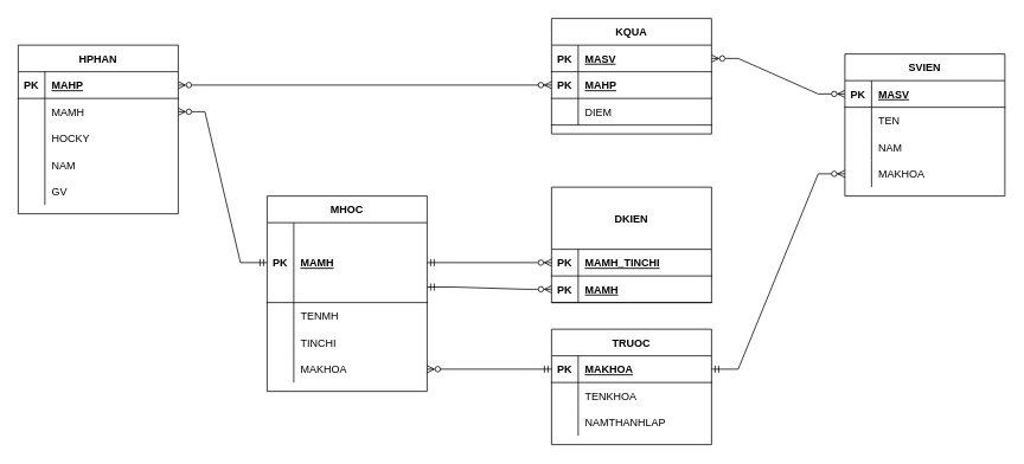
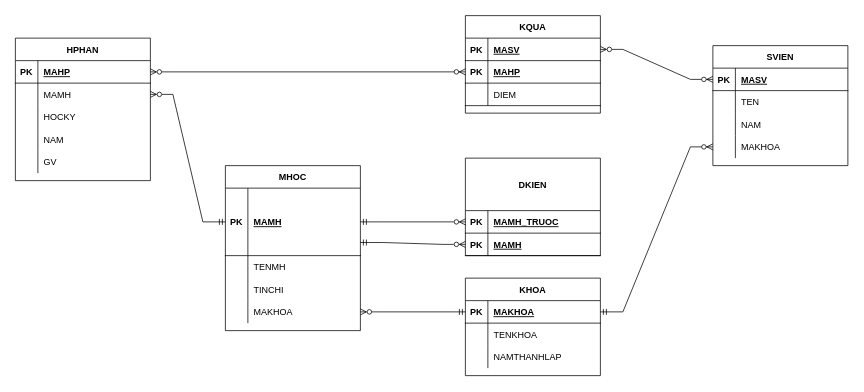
  <mxCell id="0" />
  <mxCell id="1" parent="0" />
- <mxCell id="2" value="TRUOC" style="shape=table;startSize=30;container=1;collapsible=1;childLayout=tableLayout;fixedRows=1;rowLines=0;fontStyle=1;align=center;resizeLast=1;" vertex="1" parent="1"><mxGeometry x="620" y="370" width="180" height="130" as="geometry" /></mxCell>
+ <mxCell id="2" value="KHOA" style="shape=table;startSize=30;container=1;collapsible=1;childLayout=tableLayout;fixedRows=1;rowLines=0;fontStyle=1;align=center;resizeLast=1;" vertex="1" parent="1"><mxGeometry x="620" y="370" width="180" height="130" as="geometry" /></mxCell>
  <mxCell id="3" value="" style="shape=tableRow;horizontal=0;startSize=0;swimlaneHead=0;swimlaneBody=0;fillColor=none;collapsible=0;dropTarget=0;points=[[0,0.5],[1,0.5]];portConstraint=eastwest;top=0;left=0;right=0;bottom=1;" vertex="1" parent="2"><mxGeometry y="30" width="180" height="30" as="geometry" /></mxCell>
  <mxCell id="4" value="PK" style="shape=partialRectangle;connectable=0;fillColor=none;top=0;left=0;bottom=0;right=0;fontStyle=1;overflow=hidden;" vertex="1" parent="3"><mxGeometry width="30" height="30" as="geometry"><mxRectangle width="30" height="30" as="alternateBounds" /></mxGeometry></mxCell>
  <mxCell id="5" value="MAKHOA" style="shape=partialRectangle;connectable=0;fillColor=none;top=0;left=0;bottom=0;right=0;align=left;spacingLeft=6;fontStyle=5;overflow=hidden;" vertex="1" parent="3"><mxGeometry x="30" width="150" height="30" as="geometry"><mxRectangle width="150" height="30" as="alternateBounds" /></mxGeometry></mxCell>
  <mxCell id="6" value="" style="shape=tableRow;horizontal=0;startSize=0;swimlaneHead=0;swimlaneBody=0;fillColor=none;collapsible=0;dropTarget=0;points=[[0,0.5],[1,0.5]];portConstraint=eastwest;top=0;left=0;right=0;bottom=0;" vertex="1" parent="2"><mxGeometry y="60" width="180" height="30" as="geometry" /></mxCell>
  <mxCell id="7" value="" style="shape=partialRectangle;connectable=0;fillColor=none;top=0;left=0;bottom=0;right=0;editable=1;overflow=hidden;" vertex="1" parent="6"><mxGeometry width="30" height="30" as="geometry"><mxRectangle width="30" height="30" as="alternateBounds" /></mxGeometry></mxCell>
  <mxCell id="8" value="TENKHOA" style="shape=partialRectangle;connectable=0;fillColor=none;top=0;left=0;bottom=0;right=0;align=left;spacingLeft=6;overflow=hidden;" vertex="1" parent="6"><mxGeometry x="30" width="150" height="30" as="geometry"><mxRectangle width="150" height="30" as="alternateBounds" /></mxGeometry></mxCell>
  <mxCell id="9" value="" style="shape=tableRow;horizontal=0;startSize=0;swimlaneHead=0;swimlaneBody=0;fillColor=none;collapsible=0;dropTarget=0;points=[[0,0.5],[1,0.5]];portConstraint=eastwest;top=0;left=0;right=0;bottom=0;" vertex="1" parent="2"><mxGeometry y="90" width="180" height="30" as="geometry" /></mxCell>
  <mxCell id="10" value="" style="shape=partialRectangle;connectable=0;fillColor=none;top=0;left=0;bottom=0;right=0;editable=1;overflow=hidden;" vertex="1" parent="9"><mxGeometry width="30" height="30" as="geometry"><mxRectangle width="30" height="30" as="alternateBounds" /></mxGeometry></mxCell>
  <mxCell id="11" value="NAMTHANHLAP" style="shape=partialRectangle;connectable=0;fillColor=none;top=0;left=0;bottom=0;right=0;align=left;spacingLeft=6;overflow=hidden;" vertex="1" parent="9"><mxGeometry x="30" width="150" height="30" as="geometry"><mxRectangle width="150" height="30" as="alternateBounds" /></mxGeometry></mxCell>
  <mxCell id="12" value="SVIEN" style="shape=table;startSize=30;container=1;collapsible=1;childLayout=tableLayout;fixedRows=1;rowLines=0;fontStyle=1;align=center;resizeLast=1;" vertex="1" parent="1"><mxGeometry x="950" y="60" width="180" height="160" as="geometry" /></mxCell>
  <mxCell id="13" value="" style="shape=tableRow;horizontal=0;startSize=0;swimlaneHead=0;swimlaneBody=0;fillColor=none;collapsible=0;dropTarget=0;points=[[0,0.5],[1,0.5]];portConstraint=eastwest;top=0;left=0;right=0;bottom=1;" vertex="1" parent="12"><mxGeometry y="30" width="180" height="30" as="geometry" /></mxCell>
  <mxCell id="14" value="PK" style="shape=partialRectangle;connectable=0;fillColor=none;top=0;left=0;bottom=0;right=0;fontStyle=1;overflow=hidden;" vertex="1" parent="13"><mxGeometry width="30" height="30" as="geometry"><mxRectangle width="30" height="30" as="alternateBounds" /></mxGeometry></mxCell>
  <mxCell id="15" value="MASV" style="shape=partialRectangle;connectable=0;fillColor=none;top=0;left=0;bottom=0;right=0;align=left;spacingLeft=6;fontStyle=5;overflow=hidden;" vertex="1" parent="13"><mxGeometry x="30" width="150" height="30" as="geometry"><mxRectangle width="150" height="30" as="alternateBounds" /></mxGeometry></mxCell>
  <mxCell id="16" value="" style="shape=tableRow;horizontal=0;startSize=0;swimlaneHead=0;swimlaneBody=0;fillColor=none;collapsible=0;dropTarget=0;points=[[0,0.5],[1,0.5]];portConstraint=eastwest;top=0;left=0;right=0;bottom=0;" vertex="1" parent="12"><mxGeometry y="60" width="180" height="30" as="geometry" /></mxCell>
  <mxCell id="17" value="" style="shape=partialRectangle;connectable=0;fillColor=none;top=0;left=0;bottom=0;right=0;editable=1;overflow=hidden;" vertex="1" parent="16"><mxGeometry width="30" height="30" as="geometry"><mxRectangle width="30" height="30" as="alternateBounds" /></mxGeometry></mxCell>
  <mxCell id="18" value="TEN" style="shape=partialRectangle;connectable=0;fillColor=none;top=0;left=0;bottom=0;right=0;align=left;spacingLeft=6;overflow=hidden;" vertex="1" parent="16"><mxGeometry x="30" width="150" height="30" as="geometry"><mxRectangle width="150" height="30" as="alternateBounds" /></mxGeometry></mxCell>
  <mxCell id="19" value="" style="shape=tableRow;horizontal=0;startSize=0;swimlaneHead=0;swimlaneBody=0;fillColor=none;collapsible=0;dropTarget=0;points=[[0,0.5],[1,0.5]];portConstraint=eastwest;top=0;left=0;right=0;bottom=0;" vertex="1" parent="12"><mxGeometry y="90" width="180" height="30" as="geometry" /></mxCell>
  <mxCell id="20" value="" style="shape=partialRectangle;connectable=0;fillColor=none;top=0;left=0;bottom=0;right=0;editable=1;overflow=hidden;" vertex="1" parent="19"><mxGeometry width="30" height="30" as="geometry"><mxRectangle width="30" height="30" as="alternateBounds" /></mxGeometry></mxCell>
  <mxCell id="21" value="NAM" style="shape=partialRectangle;connectable=0;fillColor=none;top=0;left=0;bottom=0;right=0;align=left;spacingLeft=6;overflow=hidden;" vertex="1" parent="19"><mxGeometry x="30" width="150" height="30" as="geometry"><mxRectangle width="150" height="30" as="alternateBounds" /></mxGeometry></mxCell>
  <mxCell id="22" value="" style="shape=tableRow;horizontal=0;startSize=0;swimlaneHead=0;swimlaneBody=0;fillColor=none;collapsible=0;dropTarget=0;points=[[0,0.5],[1,0.5]];portConstraint=eastwest;top=0;left=0;right=0;bottom=0;" vertex="1" parent="12"><mxGeometry y="120" width="180" height="30" as="geometry" /></mxCell>
  <mxCell id="23" value="" style="shape=partialRectangle;connectable=0;fillColor=none;top=0;left=0;bottom=0;right=0;editable=1;overflow=hidden;" vertex="1" parent="22"><mxGeometry width="30" height="30" as="geometry"><mxRectangle width="30" height="30" as="alternateBounds" /></mxGeometry></mxCell>
  <mxCell id="24" value="MAKHOA" style="shape=partialRectangle;connectable=0;fillColor=none;top=0;left=0;bottom=0;right=0;align=left;spacingLeft=6;overflow=hidden;" vertex="1" parent="22"><mxGeometry x="30" width="150" height="30" as="geometry"><mxRectangle width="150" height="30" as="alternateBounds" /></mxGeometry></mxCell>
  <mxCell id="25" value="" style="edgeStyle=entityRelationEdgeStyle;fontSize=12;html=1;endArrow=ERzeroToMany;endFill=1;rounded=0;startArrow=ERmandOne;startFill=0;" edge="1" parent="1" source="3" target="22"><mxGeometry width="100" height="100" relative="1" as="geometry"><mxPoint x="610" y="240" as="sourcePoint" /><mxPoint x="710" y="140" as="targetPoint" /></mxGeometry></mxCell>
  <mxCell id="26" value="MHOC" style="shape=table;startSize=30;container=1;collapsible=1;childLayout=tableLayout;fixedRows=1;rowLines=0;fontStyle=1;align=center;resizeLast=1;" vertex="1" parent="1"><mxGeometry x="300" y="220" width="180" height="220" as="geometry" /></mxCell>
  <mxCell id="27" value="" style="shape=tableRow;horizontal=0;startSize=0;swimlaneHead=0;swimlaneBody=0;fillColor=none;collapsible=0;dropTarget=0;points=[[0,0.5],[1,0.5]];portConstraint=eastwest;top=0;left=0;right=0;bottom=1;" vertex="1" parent="26"><mxGeometry y="30" width="180" height="90" as="geometry" /></mxCell>
  <mxCell id="28" value="PK" style="shape=partialRectangle;connectable=0;fillColor=none;top=0;left=0;bottom=0;right=0;fontStyle=1;overflow=hidden;" vertex="1" parent="27"><mxGeometry width="30" height="90" as="geometry"><mxRectangle width="30" height="90" as="alternateBounds" /></mxGeometry></mxCell>
  <mxCell id="29" value="MAMH" style="shape=partialRectangle;connectable=0;fillColor=none;top=0;left=0;bottom=0;right=0;align=left;spacingLeft=6;fontStyle=5;overflow=hidden;" vertex="1" parent="27"><mxGeometry x="30" width="150" height="90" as="geometry"><mxRectangle width="150" height="90" as="alternateBounds" /></mxGeometry></mxCell>
  <mxCell id="30" value="" style="shape=tableRow;horizontal=0;startSize=0;swimlaneHead=0;swimlaneBody=0;fillColor=none;collapsible=0;dropTarget=0;points=[[0,0.5],[1,0.5]];portConstraint=eastwest;top=0;left=0;right=0;bottom=0;" vertex="1" parent="26"><mxGeometry y="120" width="180" height="30" as="geometry" /></mxCell>
  <mxCell id="31" value="" style="shape=partialRectangle;connectable=0;fillColor=none;top=0;left=0;bottom=0;right=0;editable=1;overflow=hidden;" vertex="1" parent="30"><mxGeometry width="30" height="30" as="geometry"><mxRectangle width="30" height="30" as="alternateBounds" /></mxGeometry></mxCell>
  <mxCell id="32" value="TENMH" style="shape=partialRectangle;connectable=0;fillColor=none;top=0;left=0;bottom=0;right=0;align=left;spacingLeft=6;overflow=hidden;" vertex="1" parent="30"><mxGeometry x="30" width="150" height="30" as="geometry"><mxRectangle width="150" height="30" as="alternateBounds" /></mxGeometry></mxCell>
  <mxCell id="33" value="" style="shape=tableRow;horizontal=0;startSize=0;swimlaneHead=0;swimlaneBody=0;fillColor=none;collapsible=0;dropTarget=0;points=[[0,0.5],[1,0.5]];portConstraint=eastwest;top=0;left=0;right=0;bottom=0;" vertex="1" parent="26"><mxGeometry y="150" width="180" height="30" as="geometry" /></mxCell>
  <mxCell id="34" value="" style="shape=partialRectangle;connectable=0;fillColor=none;top=0;left=0;bottom=0;right=0;editable=1;overflow=hidden;" vertex="1" parent="33"><mxGeometry width="30" height="30" as="geometry"><mxRectangle width="30" height="30" as="alternateBounds" /></mxGeometry></mxCell>
  <mxCell id="35" value="TINCHI" style="shape=partialRectangle;connectable=0;fillColor=none;top=0;left=0;bottom=0;right=0;align=left;spacingLeft=6;overflow=hidden;" vertex="1" parent="33"><mxGeometry x="30" width="150" height="30" as="geometry"><mxRectangle width="150" height="30" as="alternateBounds" /></mxGeometry></mxCell>
  <mxCell id="36" value="" style="shape=tableRow;horizontal=0;startSize=0;swimlaneHead=0;swimlaneBody=0;fillColor=none;collapsible=0;dropTarget=0;points=[[0,0.5],[1,0.5]];portConstraint=eastwest;top=0;left=0;right=0;bottom=0;" vertex="1" parent="26"><mxGeometry y="180" width="180" height="30" as="geometry" /></mxCell>
  <mxCell id="37" value="" style="shape=partialRectangle;connectable=0;fillColor=none;top=0;left=0;bottom=0;right=0;editable=1;overflow=hidden;" vertex="1" parent="36"><mxGeometry width="30" height="30" as="geometry"><mxRectangle width="30" height="30" as="alternateBounds" /></mxGeometry></mxCell>
  <mxCell id="38" value="MAKHOA" style="shape=partialRectangle;connectable=0;fillColor=none;top=0;left=0;bottom=0;right=0;align=left;spacingLeft=6;overflow=hidden;" vertex="1" parent="36"><mxGeometry x="30" width="150" height="30" as="geometry"><mxRectangle width="150" height="30" as="alternateBounds" /></mxGeometry></mxCell>
  <mxCell id="39" value="" style="edgeStyle=entityRelationEdgeStyle;fontSize=12;html=1;endArrow=ERmandOne;endFill=0;rounded=0;startArrow=ERzeroToMany;startFill=0;" edge="1" parent="1" source="36" target="3"><mxGeometry width="100" height="100" relative="1" as="geometry"><mxPoint x="540" y="180" as="sourcePoint" /><mxPoint x="690" y="310" as="targetPoint" /></mxGeometry></mxCell>
  <mxCell id="40" value="DKIEN" style="shape=table;startSize=70;container=1;collapsible=1;childLayout=tableLayout;fixedRows=1;rowLines=0;fontStyle=1;align=center;resizeLast=1;" vertex="1" parent="1"><mxGeometry x="620" y="210" width="180" height="130" as="geometry"><mxRectangle x="220" y="400" width="70" height="30" as="alternateBounds" /></mxGeometry></mxCell>
  <mxCell id="41" value="" style="shape=tableRow;horizontal=0;startSize=0;swimlaneHead=0;swimlaneBody=0;fillColor=none;collapsible=0;dropTarget=0;points=[[0,0.5],[1,0.5]];portConstraint=eastwest;top=0;left=0;right=0;bottom=1;" vertex="1" parent="40"><mxGeometry y="70" width="180" height="30" as="geometry" /></mxCell>
  <mxCell id="42" value="PK" style="shape=partialRectangle;connectable=0;fillColor=none;top=0;left=0;bottom=0;right=0;fontStyle=1;overflow=hidden;" vertex="1" parent="41"><mxGeometry width="30" height="30" as="geometry"><mxRectangle width="30" height="30" as="alternateBounds" /></mxGeometry></mxCell>
- <mxCell id="43" value="MAMH_TINCHI" style="shape=partialRectangle;connectable=0;fillColor=none;top=0;left=0;bottom=0;right=0;align=left;spacingLeft=6;fontStyle=5;overflow=hidden;" vertex="1" parent="41"><mxGeometry x="30" width="150" height="30" as="geometry"><mxRectangle width="150" height="30" as="alternateBounds" /></mxGeometry></mxCell>
+ <mxCell id="43" value="MAMH_TRUOC" style="shape=partialRectangle;connectable=0;fillColor=none;top=0;left=0;bottom=0;right=0;align=left;spacingLeft=6;fontStyle=5;overflow=hidden;" vertex="1" parent="41"><mxGeometry x="30" width="150" height="30" as="geometry"><mxRectangle width="150" height="30" as="alternateBounds" /></mxGeometry></mxCell>
  <mxCell id="44" style="shape=tableRow;horizontal=0;startSize=0;swimlaneHead=0;swimlaneBody=0;fillColor=none;collapsible=0;dropTarget=0;points=[[0,0.5],[1,0.5]];portConstraint=eastwest;top=0;left=0;right=0;bottom=1;" vertex="1" parent="40"><mxGeometry y="100" width="180" height="30" as="geometry" /></mxCell>
  <mxCell id="45" value="PK" style="shape=partialRectangle;connectable=0;fillColor=none;top=0;left=0;bottom=0;right=0;fontStyle=1;overflow=hidden;" vertex="1" parent="44"><mxGeometry width="30" height="30" as="geometry"><mxRectangle width="30" height="30" as="alternateBounds" /></mxGeometry></mxCell>
  <mxCell id="46" value="MAMH" style="shape=partialRectangle;connectable=0;fillColor=none;top=0;left=0;bottom=0;right=0;align=left;spacingLeft=6;fontStyle=5;overflow=hidden;" vertex="1" parent="44"><mxGeometry x="30" width="150" height="30" as="geometry"><mxRectangle width="150" height="30" as="alternateBounds" /></mxGeometry></mxCell>
  <mxCell id="47" value="" style="edgeStyle=entityRelationEdgeStyle;fontSize=12;html=1;endArrow=ERzeroToMany;endFill=0;rounded=0;startArrow=ERmandOne;startFill=0;" edge="1" parent="1" source="27" target="41"><mxGeometry width="100" height="100" relative="1" as="geometry"><mxPoint x="490" y="365" as="sourcePoint" /><mxPoint x="590" y="115" as="targetPoint" /></mxGeometry></mxCell>
  <mxCell id="48" value="" style="edgeStyle=entityRelationEdgeStyle;fontSize=12;html=1;endArrow=ERzeroToMany;endFill=0;rounded=0;startArrow=ERmandOne;startFill=0;exitX=1;exitY=0.806;exitDx=0;exitDy=0;exitPerimeter=0;" edge="1" parent="1" source="27" target="44"><mxGeometry width="100" height="100" relative="1" as="geometry"><mxPoint x="490" y="250" as="sourcePoint" /><mxPoint x="620" y="335" as="targetPoint" /></mxGeometry></mxCell>
  <mxCell id="49" value="HPHAN" style="shape=table;startSize=30;container=1;collapsible=1;childLayout=tableLayout;fixedRows=1;rowLines=0;fontStyle=1;align=center;resizeLast=1;" vertex="1" parent="1"><mxGeometry x="20" y="50" width="180" height="190" as="geometry" /></mxCell>
  <mxCell id="50" value="" style="shape=tableRow;horizontal=0;startSize=0;swimlaneHead=0;swimlaneBody=0;fillColor=none;collapsible=0;dropTarget=0;points=[[0,0.5],[1,0.5]];portConstraint=eastwest;top=0;left=0;right=0;bottom=1;" vertex="1" parent="49"><mxGeometry y="30" width="180" height="30" as="geometry" /></mxCell>
  <mxCell id="51" value="PK" style="shape=partialRectangle;connectable=0;fillColor=none;top=0;left=0;bottom=0;right=0;fontStyle=1;overflow=hidden;" vertex="1" parent="50"><mxGeometry width="30" height="30" as="geometry"><mxRectangle width="30" height="30" as="alternateBounds" /></mxGeometry></mxCell>
  <mxCell id="52" value="MAHP" style="shape=partialRectangle;connectable=0;fillColor=none;top=0;left=0;bottom=0;right=0;align=left;spacingLeft=6;fontStyle=5;overflow=hidden;" vertex="1" parent="50"><mxGeometry x="30" width="150" height="30" as="geometry"><mxRectangle width="150" height="30" as="alternateBounds" /></mxGeometry></mxCell>
  <mxCell id="53" value="" style="shape=tableRow;horizontal=0;startSize=0;swimlaneHead=0;swimlaneBody=0;fillColor=none;collapsible=0;dropTarget=0;points=[[0,0.5],[1,0.5]];portConstraint=eastwest;top=0;left=0;right=0;bottom=0;" vertex="1" parent="49"><mxGeometry y="60" width="180" height="30" as="geometry" /></mxCell>
  <mxCell id="54" value="" style="shape=partialRectangle;connectable=0;fillColor=none;top=0;left=0;bottom=0;right=0;editable=1;overflow=hidden;" vertex="1" parent="53"><mxGeometry width="30" height="30" as="geometry"><mxRectangle width="30" height="30" as="alternateBounds" /></mxGeometry></mxCell>
  <mxCell id="55" value="MAMH" style="shape=partialRectangle;connectable=0;fillColor=none;top=0;left=0;bottom=0;right=0;align=left;spacingLeft=6;overflow=hidden;" vertex="1" parent="53"><mxGeometry x="30" width="150" height="30" as="geometry"><mxRectangle width="150" height="30" as="alternateBounds" /></mxGeometry></mxCell>
  <mxCell id="56" value="" style="shape=tableRow;horizontal=0;startSize=0;swimlaneHead=0;swimlaneBody=0;fillColor=none;collapsible=0;dropTarget=0;points=[[0,0.5],[1,0.5]];portConstraint=eastwest;top=0;left=0;right=0;bottom=0;" vertex="1" parent="49"><mxGeometry y="90" width="180" height="30" as="geometry" /></mxCell>
  <mxCell id="57" value="" style="shape=partialRectangle;connectable=0;fillColor=none;top=0;left=0;bottom=0;right=0;editable=1;overflow=hidden;" vertex="1" parent="56"><mxGeometry width="30" height="30" as="geometry"><mxRectangle width="30" height="30" as="alternateBounds" /></mxGeometry></mxCell>
  <mxCell id="58" value="HOCKY" style="shape=partialRectangle;connectable=0;fillColor=none;top=0;left=0;bottom=0;right=0;align=left;spacingLeft=6;overflow=hidden;" vertex="1" parent="56"><mxGeometry x="30" width="150" height="30" as="geometry"><mxRectangle width="150" height="30" as="alternateBounds" /></mxGeometry></mxCell>
  <mxCell id="59" value="" style="shape=tableRow;horizontal=0;startSize=0;swimlaneHead=0;swimlaneBody=0;fillColor=none;collapsible=0;dropTarget=0;points=[[0,0.5],[1,0.5]];portConstraint=eastwest;top=0;left=0;right=0;bottom=0;" vertex="1" parent="49"><mxGeometry y="120" width="180" height="30" as="geometry" /></mxCell>
  <mxCell id="60" value="" style="shape=partialRectangle;connectable=0;fillColor=none;top=0;left=0;bottom=0;right=0;editable=1;overflow=hidden;" vertex="1" parent="59"><mxGeometry width="30" height="30" as="geometry"><mxRectangle width="30" height="30" as="alternateBounds" /></mxGeometry></mxCell>
  <mxCell id="61" value="NAM" style="shape=partialRectangle;connectable=0;fillColor=none;top=0;left=0;bottom=0;right=0;align=left;spacingLeft=6;overflow=hidden;" vertex="1" parent="59"><mxGeometry x="30" width="150" height="30" as="geometry"><mxRectangle width="150" height="30" as="alternateBounds" /></mxGeometry></mxCell>
  <mxCell id="62" style="shape=tableRow;horizontal=0;startSize=0;swimlaneHead=0;swimlaneBody=0;fillColor=none;collapsible=0;dropTarget=0;points=[[0,0.5],[1,0.5]];portConstraint=eastwest;top=0;left=0;right=0;bottom=0;" vertex="1" parent="49"><mxGeometry y="150" width="180" height="30" as="geometry" /></mxCell>
  <mxCell id="63" style="shape=partialRectangle;connectable=0;fillColor=none;top=0;left=0;bottom=0;right=0;editable=1;overflow=hidden;" vertex="1" parent="62"><mxGeometry width="30" height="30" as="geometry"><mxRectangle width="30" height="30" as="alternateBounds" /></mxGeometry></mxCell>
  <mxCell id="64" value="GV" style="shape=partialRectangle;connectable=0;fillColor=none;top=0;left=0;bottom=0;right=0;align=left;spacingLeft=6;overflow=hidden;" vertex="1" parent="62"><mxGeometry x="30" width="150" height="30" as="geometry"><mxRectangle width="150" height="30" as="alternateBounds" /></mxGeometry></mxCell>
  <mxCell id="65" value="" style="edgeStyle=entityRelationEdgeStyle;fontSize=12;html=1;endArrow=ERmandOne;endFill=0;rounded=0;startArrow=ERzeroToMany;startFill=0;" edge="1" parent="1" source="53" target="27"><mxGeometry width="100" height="100" relative="1" as="geometry"><mxPoint x="200" y="450" as="sourcePoint" /><mxPoint x="300" y="200" as="targetPoint" /></mxGeometry></mxCell>
  <mxCell id="66" value="KQUA" style="shape=table;startSize=30;container=1;collapsible=1;childLayout=tableLayout;fixedRows=1;rowLines=0;fontStyle=1;align=center;resizeLast=1;" vertex="1" parent="1"><mxGeometry x="620" y="20" width="180" height="130" as="geometry"><mxRectangle x="220" y="400" width="70" height="30" as="alternateBounds" /></mxGeometry></mxCell>
  <mxCell id="67" value="" style="shape=tableRow;horizontal=0;startSize=0;swimlaneHead=0;swimlaneBody=0;fillColor=none;collapsible=0;dropTarget=0;points=[[0,0.5],[1,0.5]];portConstraint=eastwest;top=0;left=0;right=0;bottom=1;" vertex="1" parent="66"><mxGeometry y="30" width="180" height="30" as="geometry" /></mxCell>
  <mxCell id="68" value="PK" style="shape=partialRectangle;connectable=0;fillColor=none;top=0;left=0;bottom=0;right=0;fontStyle=1;overflow=hidden;" vertex="1" parent="67"><mxGeometry width="30" height="30" as="geometry"><mxRectangle width="30" height="30" as="alternateBounds" /></mxGeometry></mxCell>
  <mxCell id="69" value="MASV" style="shape=partialRectangle;connectable=0;fillColor=none;top=0;left=0;bottom=0;right=0;align=left;spacingLeft=6;fontStyle=5;overflow=hidden;" vertex="1" parent="67"><mxGeometry x="30" width="150" height="30" as="geometry"><mxRectangle width="150" height="30" as="alternateBounds" /></mxGeometry></mxCell>
  <mxCell id="70" style="shape=tableRow;horizontal=0;startSize=0;swimlaneHead=0;swimlaneBody=0;fillColor=none;collapsible=0;dropTarget=0;points=[[0,0.5],[1,0.5]];portConstraint=eastwest;top=0;left=0;right=0;bottom=1;" vertex="1" parent="66"><mxGeometry y="60" width="180" height="30" as="geometry" /></mxCell>
  <mxCell id="71" value="PK" style="shape=partialRectangle;connectable=0;fillColor=none;top=0;left=0;bottom=0;right=0;fontStyle=1;overflow=hidden;" vertex="1" parent="70"><mxGeometry width="30" height="30" as="geometry"><mxRectangle width="30" height="30" as="alternateBounds" /></mxGeometry></mxCell>
  <mxCell id="72" value="MAHP" style="shape=partialRectangle;connectable=0;fillColor=none;top=0;left=0;bottom=0;right=0;align=left;spacingLeft=6;fontStyle=5;overflow=hidden;" vertex="1" parent="70"><mxGeometry x="30" width="150" height="30" as="geometry"><mxRectangle width="150" height="30" as="alternateBounds" /></mxGeometry></mxCell>
  <mxCell id="73" style="shape=tableRow;horizontal=0;startSize=0;swimlaneHead=0;swimlaneBody=0;fillColor=none;collapsible=0;dropTarget=0;points=[[0,0.5],[1,0.5]];portConstraint=eastwest;top=0;left=0;right=0;bottom=1;swimlaneLine=1;" vertex="1" parent="66"><mxGeometry y="90" width="180" height="30" as="geometry" /></mxCell>
  <mxCell id="74" style="shape=partialRectangle;connectable=0;fillColor=none;top=0;left=0;bottom=0;right=0;fontStyle=1;overflow=hidden;" vertex="1" parent="73"><mxGeometry width="30" height="30" as="geometry"><mxRectangle width="30" height="30" as="alternateBounds" /></mxGeometry></mxCell>
  <mxCell id="75" value="DIEM" style="shape=partialRectangle;connectable=0;fillColor=none;top=0;left=0;bottom=0;right=0;align=left;spacingLeft=6;fontStyle=0;overflow=hidden;" vertex="1" parent="73"><mxGeometry x="30" width="150" height="30" as="geometry"><mxRectangle width="150" height="30" as="alternateBounds" /></mxGeometry></mxCell>
  <mxCell id="76" value="" style="edgeStyle=entityRelationEdgeStyle;fontSize=12;html=1;endArrow=ERzeroToMany;endFill=1;rounded=0;startArrow=ERzeroToMany;startFill=0;" edge="1" parent="1" source="67" target="13"><mxGeometry width="100" height="100" relative="1" as="geometry"><mxPoint x="760" y="490" as="sourcePoint" /><mxPoint x="840" y="580" as="targetPoint" /></mxGeometry></mxCell>
  <mxCell id="77" value="" style="edgeStyle=entityRelationEdgeStyle;fontSize=12;html=1;endArrow=ERzeroToMany;endFill=1;rounded=0;startArrow=ERzeroToMany;startFill=0;" edge="1" parent="1" source="50" target="70"><mxGeometry width="100" height="100" relative="1" as="geometry"><mxPoint x="340" y="-75" as="sourcePoint" /><mxPoint x="530" y="115" as="targetPoint" /></mxGeometry></mxCell>
